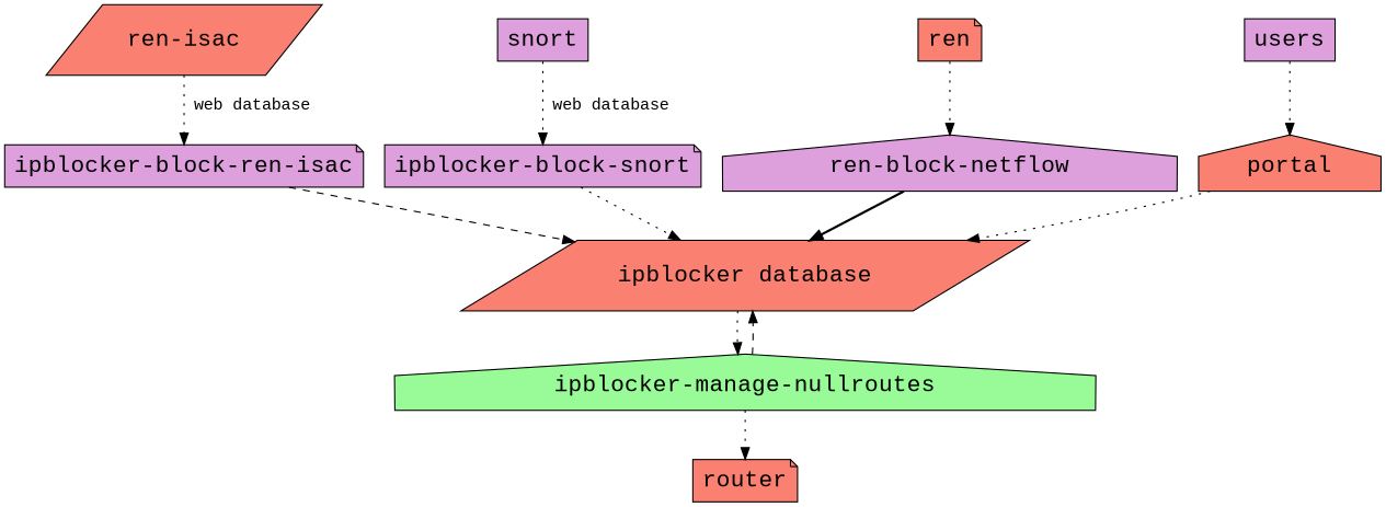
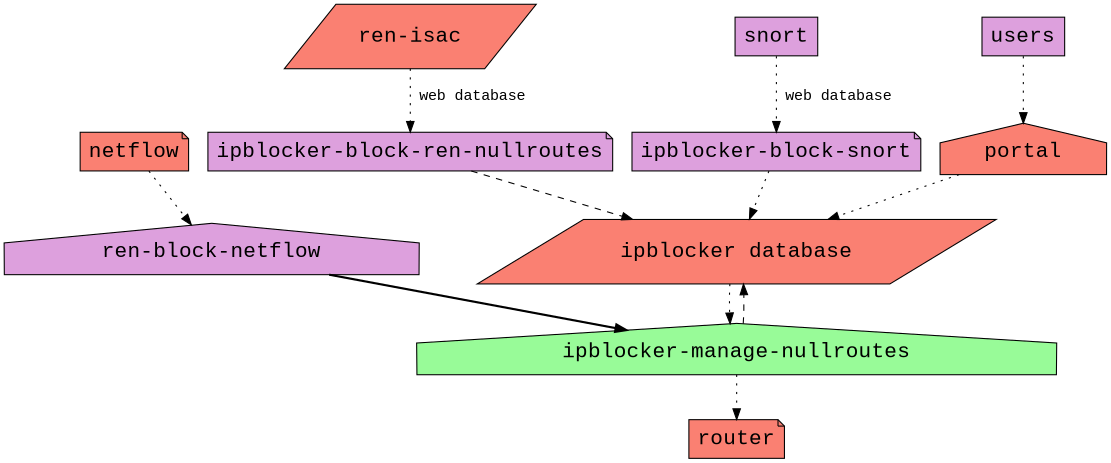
  digraph {
    fontname="Liberation Mono"
    node [fillcolor=salmon fontname="Liberation Mono" fontsize=20 shape=note style=filled]
    edge [fontname="Liberation Mono" style=dotted]
    n1 [label="ipblocker database" shape=parallelogram]
    n2 [fillcolor=palegreen label="ipblocker-manage-nullroutes" shape=house]
    router
    n4 [label="ren-isac" shape=parallelogram]
-   n5 [fillcolor=plum label="ipblocker-block-ren-isac"]
+   n5 [fillcolor=plum label="ipblocker-block-ren-nullroutes"]
    snort [fillcolor=plum shape=box]
    n7 [fillcolor=plum label="ipblocker-block-snort"]
-   netflow [label=ren]
+   netflow
    n9 [fillcolor=plum label="ren-block-netflow" shape=house]
    users [fillcolor=plum shape=box]
    portal [shape=house]
    n1 -> n2
    n2 -> n1 [style=dashed]
    n2 -> router
    n4 -> n5 [arrowtail=crow label=" web database"]
    n5 -> n1 [style=dashed]
    snort -> n7 [arrowtail=crow label=" web database"]
    n7 -> n1
    netflow -> n9 [arrowtail=crow]
-   n9 -> n1 [style=bold]
+   n9 -> n2 [style=bold]
    users -> portal
    portal -> n1
  }
